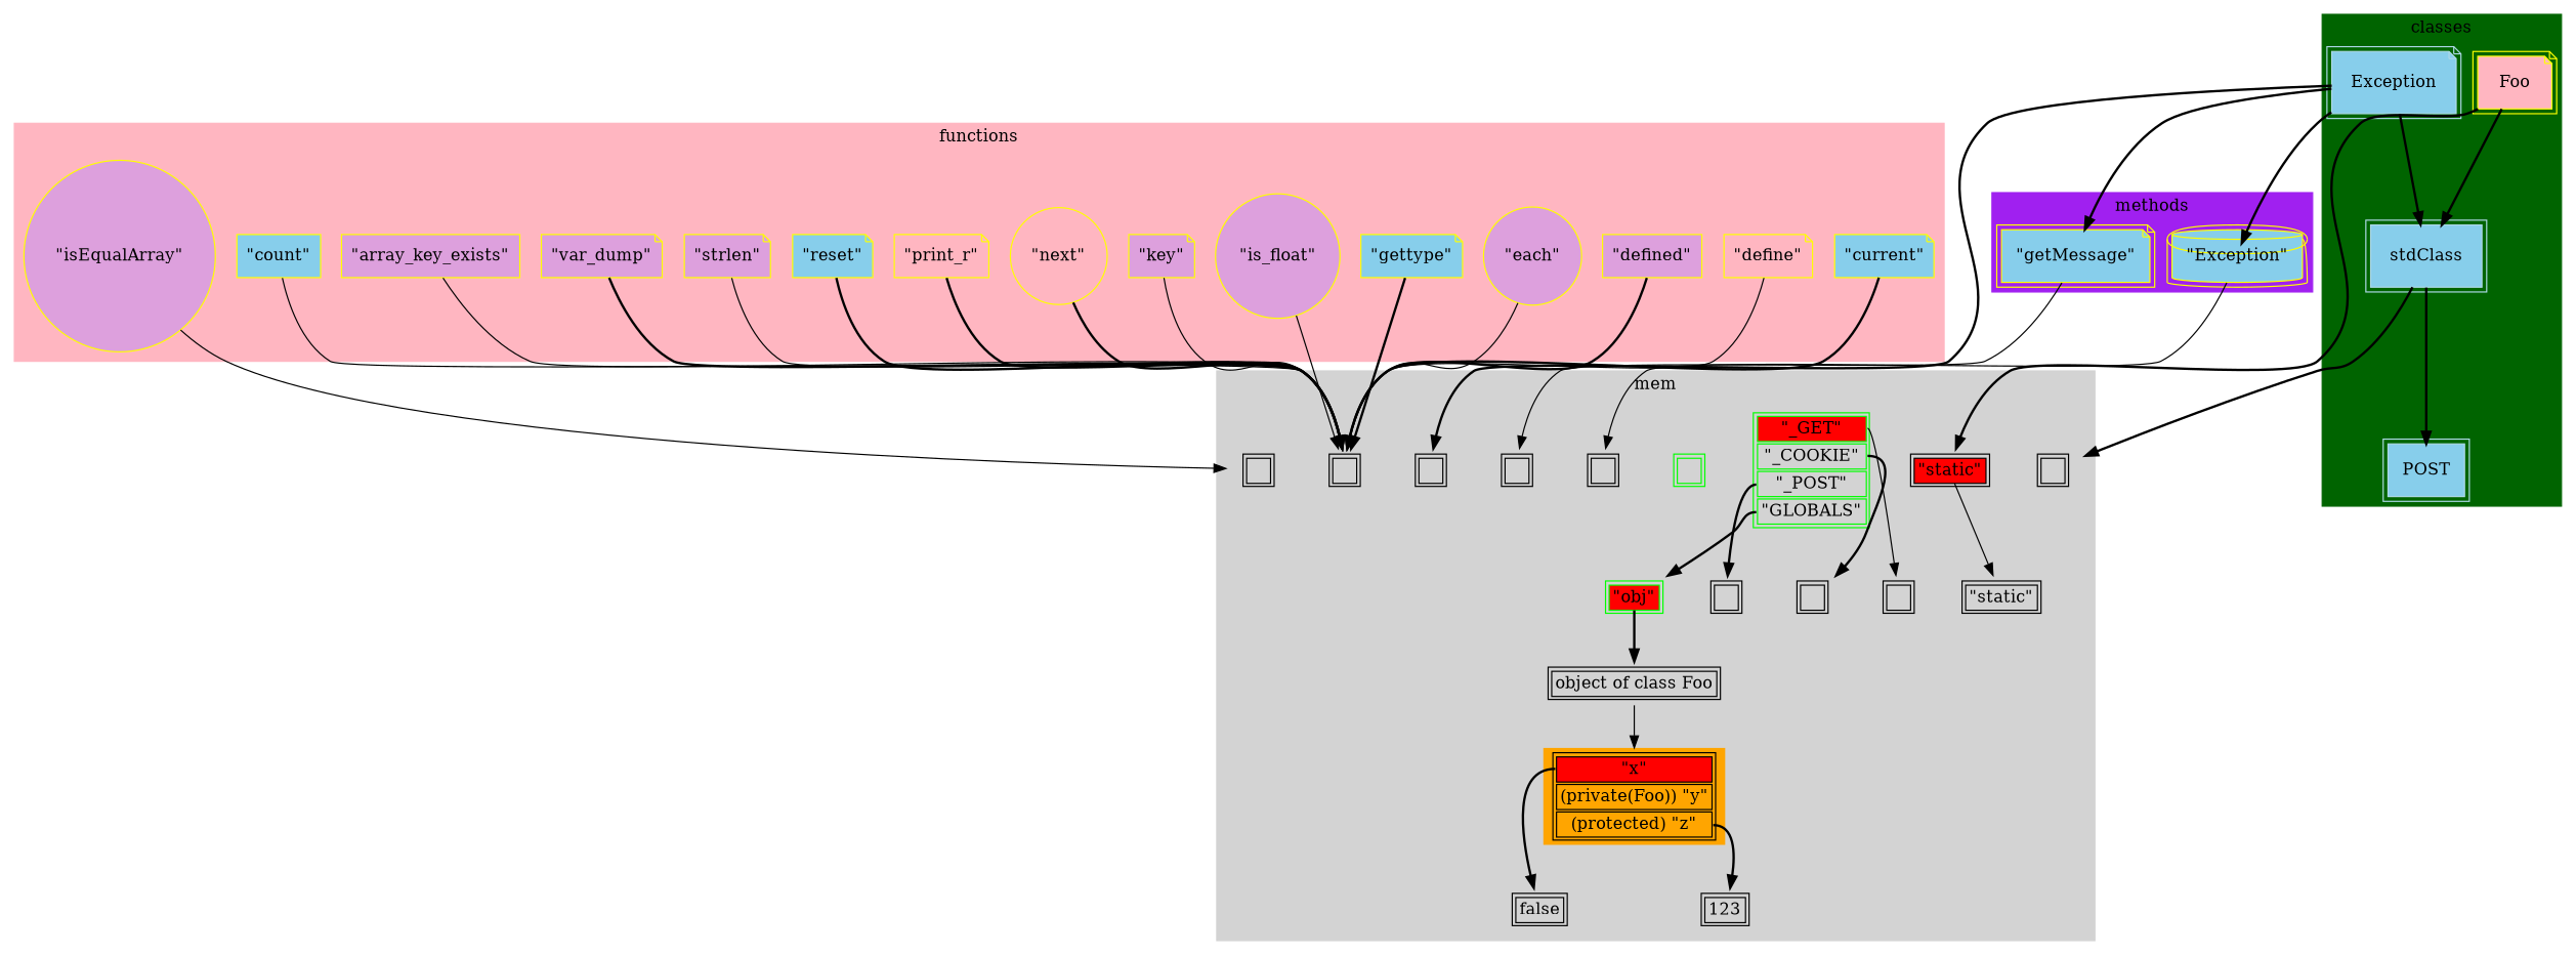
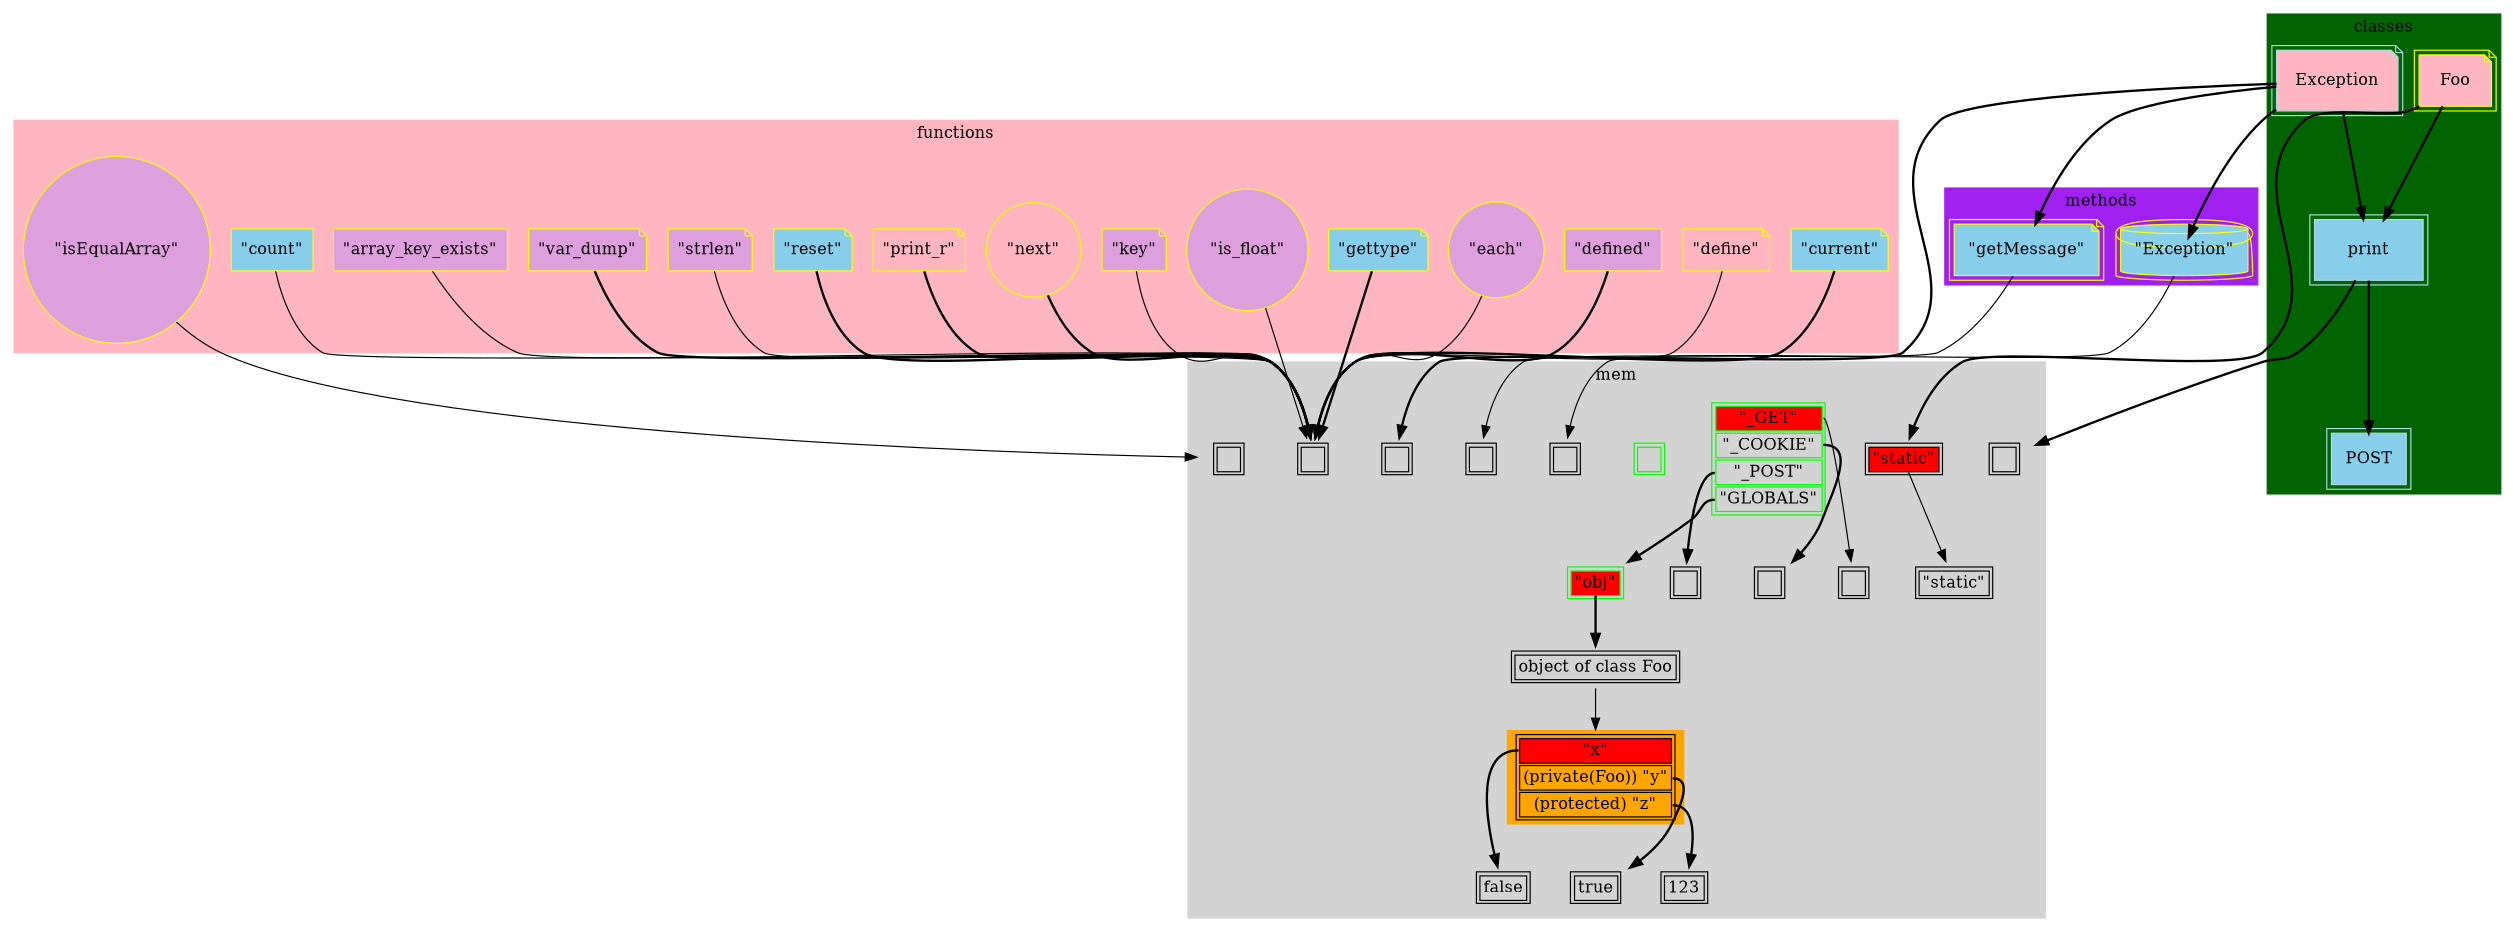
  digraph {
    node [shape=none style=filled color=yellow]
    edge [style=bold]
+   n1 [label=<<table> <tr><td>true</td></tr> </table>> style="" color=""]
    n2 [fillcolor=orange label=<<table> <tr><td port="x" bgcolor="red">"x"</td></tr> <tr><td port="y">(private(Foo)) "y"</td></tr> <tr><td port="z">(protected) "z"</td></tr> </table>> color=""]
    n3 [label=<<table> <tr><td>false</td></tr> </table>> style="" color=""]
    n4 [label=<<table> <tr><td>123</td></tr> </table>> style="" color=""]
    n5 [label=<<table> <tr><td>"static"</td></tr> </table>> style="" color=""]
    n6 [label=<<table> <tr><td>object of class Foo</td></tr> </table>> style="" color=""]
    n7 [label=<<table> <tr><td port="static" bgcolor="red">"static"</td></tr> </table>> style="" color=""]
    n8 [label=<<table> <tr><td>   </td></tr> </table>> style="" color=""]
    n9 [label=<<table> <tr><td>   </td></tr> </table>> style="" color=""]
    n10 [color=green label=<<table> <tr><td port="obj" bgcolor="red">"obj"</td></tr> </table>> style=""]
    n11 [color=green label=<<table> <tr><td port="_GET" bgcolor="red">"_GET"</td></tr> <tr><td port="_COOKIE">"_COOKIE"</td></tr> <tr><td port="_POST">"_POST"</td></tr> <tr><td port="GLOBALS">"GLOBALS"</td></tr> </table>> style=""]
    n12 [label=<<table> <tr><td>   </td></tr> </table>> style="" color=""]
    n13 [label=<<table> <tr><td>   </td></tr> </table>> style="" color=""]
    n14 [color=green label=<<table> <tr><td>   </td></tr> </table>> style=""]
    n15 [label=<<table> <tr><td>   </td></tr> </table>> style="" color=""]
    n16 [label=<<table> <tr><td>   </td></tr> </table>> style="" color=""]
    n17 [label=<<table> <tr><td>   </td></tr> </table>> style="" color=""]
    n18 [label=<<table> <tr><td>   </td></tr> </table>> style="" color=""]
    n19 [label=<<table> <tr><td>   </td></tr> </table>> style="" color=""]
    "\"array_key_exists\"" [fillcolor=plum shape=box]
    "\"count\"" [fillcolor=skyblue shape=box]
    "\"current\"" [fillcolor=skyblue shape=note]
    "\"define\"" [fillcolor=lightpink shape=note]
    "\"defined\"" [fillcolor=plum shape=box]
    "\"each\"" [fillcolor=plum shape=circle]
    "\"gettype\"" [fillcolor=skyblue shape=note]
    "\"isEqualArray\"" [fillcolor=plum shape=circle]
    "\"is_float\"" [fillcolor=plum shape=circle]
    "\"key\"" [fillcolor=plum shape=note]
    "\"next\"" [fillcolor=lightpink shape=circle]
    "\"print_r\"" [fillcolor=lightpink shape=note]
    "\"reset\"" [fillcolor=skyblue shape=note]
    "\"strlen\"" [fillcolor=plum shape=note]
    "\"var_dump\"" [fillcolor=plum shape=note]
-   Exception [color=lightblue fillcolor=skyblue peripheries=2 shape=note]
-   stdClass [color=lightblue fillcolor=skyblue peripheries=2 shape=box]
+   Exception [color=lightblue fillcolor=lightpink peripheries=2 shape=note]
+   stdClass [color=lightblue fillcolor=skyblue peripheries=2 shape=box label=print]
    n37 [color=lightblue fillcolor=skyblue label=POST peripheries=2 shape=box]
    Foo [fillcolor=lightpink peripheries=2 shape=note]
    "\"Exception\"" [fillcolor=skyblue peripheries=2 shape=cylinder]
    "\"getMessage\"" [fillcolor=skyblue peripheries=2 shape=note]
    subgraph cluster_1 {
      color=lightgrey
      label=mem
      style=filled
+     n1
      n2
      n3
      n4
      n5
      n6
      n7
      n8
      n9
      n10
      n11
      n12
      n13
      n14
      n15
      n16
      n17
      n18
      n19
    }
    subgraph cluster_2 {
      color=lightpink
      label=functions
      style=filled
      "\"array_key_exists\""
      "\"count\""
      "\"current\""
      "\"define\""
      "\"defined\""
      "\"each\""
      "\"gettype\""
      "\"isEqualArray\""
      "\"is_float\""
      "\"key\""
      "\"next\""
      "\"print_r\""
      "\"reset\""
      "\"strlen\""
      "\"var_dump\""
    }
    subgraph cluster_3 {
      color=darkgreen
      label=classes
      style=filled
      Exception
      stdClass
      n37
      Foo
    }
    subgraph cluster_4 {
      color=purple
      label=methods
      style=filled
      "\"Exception\""
      "\"getMessage\""
    }
+   n2 -> n1 [tailport=y]
    n2 -> n3 [tailport=x]
    n2 -> n4 [tailport=z]
    n6 -> n2 [style=solid]
    n7 -> n5 [style=solid tailport=static]
    n10 -> n6 [tailport=obj]
    n11 -> n8 [tailport=_POST]
    n11 -> n10 [tailport=GLOBALS]
    n11 -> n12 [style=solid tailport=_GET]
    n11 -> n13 [tailport=_COOKIE]
    "\"array_key_exists\"" -> n18 [style=solid]
    "\"count\"" -> n18 [style=solid]
    "\"current\"" -> n18
    "\"define\"" -> n18 [style=solid]
    "\"defined\"" -> n18
    "\"each\"" -> n18 [style=solid]
    "\"gettype\"" -> n18
    "\"isEqualArray\"" -> n9 [style=solid]
    "\"is_float\"" -> n18 [style=solid]
    "\"key\"" -> n18 [style=solid]
    "\"next\"" -> n18
    "\"print_r\"" -> n18
    "\"reset\"" -> n18
    "\"strlen\"" -> n18 [style=solid]
    "\"var_dump\"" -> n18
    Exception -> n17
    Exception -> stdClass
    Exception -> "\"Exception\""
    Exception -> "\"getMessage\""
    stdClass -> n19
    stdClass -> n37
    Foo -> n7
    Foo -> stdClass
    "\"Exception\"" -> n16 [style=solid]
    "\"getMessage\"" -> n15 [style=solid]
  }
